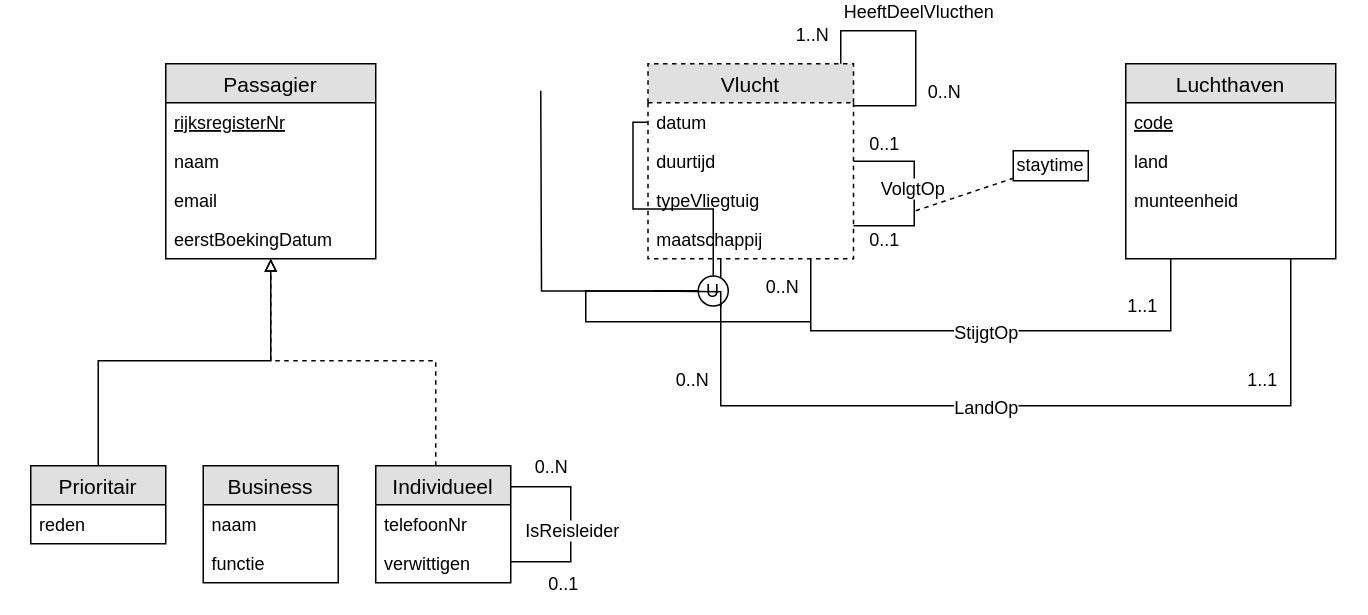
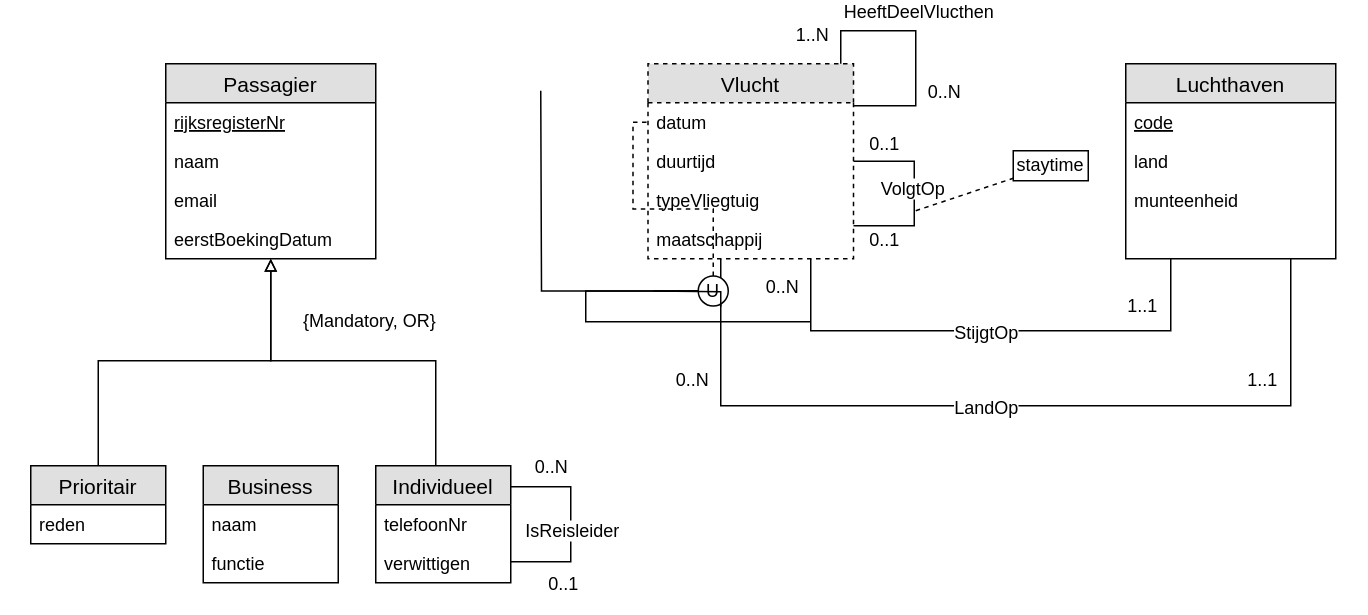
  <mxCell id="0" />
  <mxCell id="1" parent="0" />
  <mxCell id="2" value="Passagier" style="swimlane;fontStyle=0;childLayout=stackLayout;horizontal=1;startSize=26;fillColor=#e0e0e0;horizontalStack=0;resizeParent=1;resizeParentMax=0;resizeLast=0;collapsible=1;marginBottom=0;swimlaneFillColor=#ffffff;align=center;fontSize=14;html=0;" parent="1" vertex="1"><mxGeometry x="110" y="42" width="140" height="130" as="geometry"><mxRectangle x="60" y="147" width="70" height="26" as="alternateBounds" /></mxGeometry></mxCell>
  <mxCell id="3" value="rijksregisterNr" style="text;strokeColor=none;fillColor=none;spacingLeft=4;spacingRight=4;overflow=hidden;rotatable=0;points=[[0,0.5],[1,0.5]];portConstraint=eastwest;fontSize=12;fontStyle=4" parent="2" vertex="1"><mxGeometry y="26" width="140" height="26" as="geometry" /></mxCell>
  <mxCell id="4" value="naam" style="text;strokeColor=none;fillColor=none;spacingLeft=4;spacingRight=4;overflow=hidden;rotatable=0;points=[[0,0.5],[1,0.5]];portConstraint=eastwest;fontSize=12;" parent="2" vertex="1"><mxGeometry y="52" width="140" height="26" as="geometry" /></mxCell>
  <mxCell id="5" value="email" style="text;strokeColor=none;fillColor=none;spacingLeft=4;spacingRight=4;overflow=hidden;rotatable=0;points=[[0,0.5],[1,0.5]];portConstraint=eastwest;fontSize=12;" parent="2" vertex="1"><mxGeometry y="78" width="140" height="26" as="geometry" /></mxCell>
  <mxCell id="6" value="eerstBoekingDatum" style="text;strokeColor=none;fillColor=none;spacingLeft=4;spacingRight=4;overflow=hidden;rotatable=0;points=[[0,0.5],[1,0.5]];portConstraint=eastwest;fontSize=12;" parent="2" vertex="1"><mxGeometry y="104" width="140" height="26" as="geometry" /></mxCell>
  <mxCell id="7" value="Vlucht" style="swimlane;fontStyle=0;childLayout=stackLayout;horizontal=1;startSize=26;fillColor=#e0e0e0;horizontalStack=0;resizeParent=1;resizeParentMax=0;resizeLast=0;collapsible=1;marginBottom=0;swimlaneFillColor=#ffffff;align=center;fontSize=14;html=0;dashed=1;" parent="1" vertex="1"><mxGeometry x="431.5" y="42" width="137" height="130" as="geometry"><mxRectangle x="390" y="147" width="70" height="26" as="alternateBounds" /></mxGeometry></mxCell>
  <mxCell id="8" value="datum" style="text;strokeColor=none;fillColor=none;spacingLeft=4;spacingRight=4;overflow=hidden;rotatable=0;points=[[0,0.5],[1,0.5]];portConstraint=eastwest;fontSize=12;fontStyle=0;rounded=0;verticalAlign=top;" parent="7" vertex="1"><mxGeometry y="26" width="137" height="26" as="geometry" /></mxCell>
  <mxCell id="9" value="duurtijd" style="text;strokeColor=none;fillColor=none;spacingLeft=4;spacingRight=4;overflow=hidden;rotatable=0;points=[[0,0.5],[1,0.5]];portConstraint=eastwest;fontSize=12;" parent="7" vertex="1"><mxGeometry y="52" width="137" height="26" as="geometry" /></mxCell>
  <mxCell id="10" value="typeVliegtuig" style="text;strokeColor=none;fillColor=none;spacingLeft=4;spacingRight=4;overflow=hidden;rotatable=0;points=[[0,0.5],[1,0.5]];portConstraint=eastwest;fontSize=12;" parent="7" vertex="1"><mxGeometry y="78" width="137" height="26" as="geometry" /></mxCell>
  <mxCell id="11" value="maatschappij" style="text;strokeColor=none;fillColor=none;spacingLeft=4;spacingRight=4;overflow=hidden;rotatable=0;points=[[0,0.5],[1,0.5]];portConstraint=eastwest;fontSize=12;" parent="7" vertex="1"><mxGeometry y="104" width="137" height="26" as="geometry" /></mxCell>
  <mxCell id="12" value="" style="endArrow=none;dashed=1;html=1;" parent="1" target="13" edge="1"><mxGeometry width="50" height="50" relative="1" as="geometry"><mxPoint x="610" y="140" as="sourcePoint" /><mxPoint x="880" y="71" as="targetPoint" /></mxGeometry></mxCell>
  <mxCell id="13" value="staytime" style="rounded=0;whiteSpace=wrap;html=1;" parent="1" vertex="1"><mxGeometry x="675" y="100" width="50" height="20" as="geometry" /></mxCell>
  <mxCell id="14" value="Luchthaven" style="swimlane;fontStyle=0;childLayout=stackLayout;horizontal=1;startSize=26;fillColor=#e0e0e0;horizontalStack=0;resizeParent=1;resizeParentMax=0;resizeLast=0;collapsible=1;marginBottom=0;swimlaneFillColor=#ffffff;align=center;fontSize=14;html=0;" parent="1" vertex="1"><mxGeometry x="750" y="42" width="140" height="130" as="geometry"><mxRectangle x="60" y="147" width="70" height="26" as="alternateBounds" /></mxGeometry></mxCell>
  <mxCell id="15" value="code" style="text;strokeColor=none;fillColor=none;spacingLeft=4;spacingRight=4;overflow=hidden;rotatable=0;points=[[0,0.5],[1,0.5]];portConstraint=eastwest;fontSize=12;fontStyle=4" parent="14" vertex="1"><mxGeometry y="26" width="140" height="26" as="geometry" /></mxCell>
  <mxCell id="16" value="land" style="text;strokeColor=none;fillColor=none;spacingLeft=4;spacingRight=4;overflow=hidden;rotatable=0;points=[[0,0.5],[1,0.5]];portConstraint=eastwest;fontSize=12;" parent="14" vertex="1"><mxGeometry y="52" width="140" height="26" as="geometry" /></mxCell>
  <mxCell id="17" value="munteenheid" style="text;strokeColor=none;fillColor=none;spacingLeft=4;spacingRight=4;overflow=hidden;rotatable=0;points=[[0,0.5],[1,0.5]];portConstraint=eastwest;fontSize=12;" parent="14" vertex="1"><mxGeometry y="78" width="140" height="52" as="geometry" /></mxCell>
  <mxCell id="18" value="" style="edgeStyle=orthogonalEdgeStyle;fontSize=12;html=1;endArrow=none;jumpSize=6;strokeWidth=1;endFill=0;rounded=0;jumpStyle=none;" parent="1" source="7" target="14" edge="1"><mxGeometry width="100" height="100" relative="1" as="geometry"><mxPoint x="390" y="229.286" as="sourcePoint" /><mxPoint x="548.5" y="229.286" as="targetPoint" /><Array as="points"><mxPoint x="540" y="220" /><mxPoint x="780" y="220" /></Array></mxGeometry></mxCell>
  <mxCell id="19" value="0..N" style="text;html=1;resizable=0;points=[];align=center;verticalAlign=middle;labelBackgroundColor=#ffffff;" parent="18" vertex="1" connectable="0"><mxGeometry x="-0.884" y="-1" relative="1" as="geometry"><mxPoint x="-19" y="-1" as="offset" /></mxGeometry></mxCell>
  <mxCell id="20" value="1..1" style="text;html=1;resizable=0;points=[];align=center;verticalAlign=middle;labelBackgroundColor=#ffffff;" parent="18" vertex="1" connectable="0"><mxGeometry x="0.83" y="1" relative="1" as="geometry"><mxPoint x="-19" y="2.5" as="offset" /></mxGeometry></mxCell>
  <mxCell id="21" value="StijgtOp" style="text;html=1;resizable=0;points=[];align=center;verticalAlign=bottom;labelBackgroundColor=#ffffff;direction=south;" parent="18" vertex="1" connectable="0"><mxGeometry x="-0.025" y="-2" relative="1" as="geometry"><mxPoint y="7.5" as="offset" /></mxGeometry></mxCell>
  <mxCell id="22" value="" style="edgeStyle=orthogonalEdgeStyle;fontSize=12;html=1;endArrow=none;jumpSize=6;strokeWidth=1;endFill=0;rounded=0;jumpStyle=none;" parent="1" source="7" target="14" edge="1"><mxGeometry width="100" height="100" relative="1" as="geometry"><mxPoint x="509.81" y="-43.5" as="sourcePoint" /><mxPoint x="839.81" y="-43.5" as="targetPoint" /><Array as="points"><mxPoint x="480" y="270" /><mxPoint x="860" y="270" /></Array></mxGeometry></mxCell>
  <mxCell id="23" value="0..N" style="text;html=1;resizable=0;points=[];align=center;verticalAlign=middle;labelBackgroundColor=#ffffff;" parent="22" vertex="1" connectable="0"><mxGeometry x="-0.884" y="-1" relative="1" as="geometry"><mxPoint x="-19" y="47.5" as="offset" /></mxGeometry></mxCell>
  <mxCell id="24" value="1..1" style="text;html=1;resizable=0;points=[];align=center;verticalAlign=middle;labelBackgroundColor=#ffffff;" parent="22" vertex="1" connectable="0"><mxGeometry x="0.83" y="1" relative="1" as="geometry"><mxPoint x="-19" y="31.5" as="offset" /></mxGeometry></mxCell>
  <mxCell id="25" value="LandOp" style="text;html=1;resizable=0;points=[];align=center;verticalAlign=middle;labelBackgroundColor=#ffffff;" parent="22" vertex="1" connectable="0"><mxGeometry x="-0.099" relative="1" as="geometry"><mxPoint x="15" y="1" as="offset" /></mxGeometry></mxCell>
  <mxCell id="26" value="" style="edgeStyle=orthogonalEdgeStyle;fontSize=12;html=1;endArrow=none;jumpSize=6;strokeWidth=1;endFill=0;rounded=0;jumpStyle=none;" parent="1" source="7" target="7" edge="1"><mxGeometry width="100" height="100" relative="1" as="geometry"><mxPoint x="59.471" y="256" as="sourcePoint" /><mxPoint x="390.059" y="256" as="targetPoint" /><Array as="points"><mxPoint x="609" y="107" /><mxPoint x="609" y="150" /></Array></mxGeometry></mxCell>
  <mxCell id="27" value="0..1" style="text;html=1;resizable=0;points=[];align=center;verticalAlign=middle;labelBackgroundColor=#ffffff;" parent="26" vertex="1" connectable="0"><mxGeometry x="-0.884" y="-1" relative="1" as="geometry"><mxPoint x="12.5" y="-13" as="offset" /></mxGeometry></mxCell>
  <mxCell id="28" value="0..1" style="text;html=1;resizable=0;points=[];align=center;verticalAlign=middle;labelBackgroundColor=#ffffff;" parent="26" vertex="1" connectable="0"><mxGeometry x="0.83" y="1" relative="1" as="geometry"><mxPoint x="8.5" y="8" as="offset" /></mxGeometry></mxCell>
  <mxCell id="29" value="VolgtOp" style="text;html=1;resizable=0;points=[];align=center;verticalAlign=bottom;labelBackgroundColor=#ffffff;direction=south;" parent="26" vertex="1" connectable="0"><mxGeometry x="-0.025" y="-2" relative="1" as="geometry"><mxPoint y="7.5" as="offset" /></mxGeometry></mxCell>
  <mxCell id="30" value="U" style="ellipse;whiteSpace=wrap;html=1;aspect=fixed;" parent="1" vertex="1"><mxGeometry x="465" y="183.5" width="20" height="20" as="geometry" /></mxCell>
- <mxCell id="31" value="" style="endArrow=none;html=1;entryX=0;entryY=0.5;entryDx=0;entryDy=0;rounded=0;edgeStyle=orthogonalEdgeStyle;" parent="1" source="30" target="8" edge="1"><mxGeometry width="50" height="50" relative="1" as="geometry"><mxPoint x="330" y="210" as="sourcePoint" /><mxPoint x="360" y="217.5" as="targetPoint" /></mxGeometry></mxCell>
+ <mxCell id="31" value="" style="endArrow=none;html=1;entryX=0;entryY=0.5;entryDx=0;entryDy=0;rounded=0;edgeStyle=orthogonalEdgeStyle;dashed=1;" parent="1" source="30" target="8" edge="1"><mxGeometry width="50" height="50" relative="1" as="geometry"><mxPoint x="330" y="210" as="sourcePoint" /><mxPoint x="360" y="217.5" as="targetPoint" /></mxGeometry></mxCell>
  <mxCell id="32" value="" style="endArrow=none;html=1;rounded=0;edgeStyle=orthogonalEdgeStyle;" parent="1" source="30" edge="1"><mxGeometry width="50" height="50" relative="1" as="geometry"><mxPoint x="400" y="193.5" as="sourcePoint" /><mxPoint x="360" y="60" as="targetPoint" /></mxGeometry></mxCell>
  <mxCell id="33" value="" style="endArrow=none;html=1;rounded=0;edgeStyle=orthogonalEdgeStyle;" parent="1" source="30" edge="1"><mxGeometry width="50" height="50" relative="1" as="geometry"><mxPoint x="390.001" y="203.6" as="sourcePoint" /><mxPoint x="480" y="204" as="targetPoint" /><Array as="points"><mxPoint x="435" y="194" /><mxPoint x="480" y="194" /></Array></mxGeometry></mxCell>
  <mxCell id="34" value="" style="endArrow=none;html=1;rounded=0;edgeStyle=orthogonalEdgeStyle;" parent="1" source="30" edge="1"><mxGeometry width="50" height="50" relative="1" as="geometry"><mxPoint x="409.999" y="203.6" as="sourcePoint" /><mxPoint x="540" y="214" as="targetPoint" /><Array as="points"><mxPoint x="390" y="214" /></Array></mxGeometry></mxCell>
  <mxCell id="35" value="" style="edgeStyle=orthogonalEdgeStyle;fontSize=12;html=1;endArrow=none;jumpSize=6;strokeWidth=1;endFill=0;rounded=0;jumpStyle=none;" parent="1" source="7" target="7" edge="1"><mxGeometry width="100" height="100" relative="1" as="geometry"><mxPoint x="539.5" y="-60" as="sourcePoint" /><mxPoint x="539.5" y="-17" as="targetPoint" /><Array as="points"><mxPoint x="560" y="20" /><mxPoint x="610" y="20" /><mxPoint x="610" y="70" /></Array></mxGeometry></mxCell>
  <mxCell id="36" value="1..N" style="text;html=1;resizable=0;points=[];align=center;verticalAlign=middle;labelBackgroundColor=#ffffff;" parent="35" vertex="1" connectable="0"><mxGeometry x="-0.884" y="-1" relative="1" as="geometry"><mxPoint x="-21" y="-11" as="offset" /></mxGeometry></mxCell>
  <mxCell id="37" value="0..N" style="text;html=1;resizable=0;points=[];align=center;verticalAlign=middle;labelBackgroundColor=#ffffff;" parent="35" vertex="1" connectable="0"><mxGeometry x="0.83" y="1" relative="1" as="geometry"><mxPoint x="46" y="-11" as="offset" /></mxGeometry></mxCell>
  <mxCell id="38" value="HeeftDeelVlucthen" style="text;html=1;resizable=0;points=[];align=center;verticalAlign=bottom;labelBackgroundColor=#ffffff;direction=south;" parent="35" vertex="1" connectable="0"><mxGeometry x="-0.025" y="-2" relative="1" as="geometry"><mxPoint x="3" y="-12" as="offset" /></mxGeometry></mxCell>
  <mxCell id="39" value="Business" style="swimlane;fontStyle=0;childLayout=stackLayout;horizontal=1;startSize=26;fillColor=#e0e0e0;horizontalStack=0;resizeParent=1;resizeParentMax=0;resizeLast=0;collapsible=1;marginBottom=0;swimlaneFillColor=#ffffff;align=center;fontSize=14;html=0;" vertex="1" parent="1"><mxGeometry x="135" y="310" width="90" height="78" as="geometry"><mxRectangle x="60" y="147" width="70" height="26" as="alternateBounds" /></mxGeometry></mxCell>
  <mxCell id="40" value="naam" style="text;strokeColor=none;fillColor=none;spacingLeft=4;spacingRight=4;overflow=hidden;rotatable=0;points=[[0,0.5],[1,0.5]];portConstraint=eastwest;fontSize=12;fontStyle=0" vertex="1" parent="39"><mxGeometry y="26" width="90" height="26" as="geometry" /></mxCell>
  <mxCell id="41" value="functie" style="text;strokeColor=none;fillColor=none;spacingLeft=4;spacingRight=4;overflow=hidden;rotatable=0;points=[[0,0.5],[1,0.5]];portConstraint=eastwest;fontSize=12;fontStyle=0" vertex="1" parent="39"><mxGeometry y="52" width="90" height="26" as="geometry" /></mxCell>
+ <mxCell id="42" value="{Mandatory, OR}" style="text;html=1;resizable=0;points=[];autosize=1;align=left;verticalAlign=top;spacingTop=-4;" vertex="1" parent="1"><mxGeometry x="200" y="203.5" width="100" height="20" as="geometry" /></mxCell>
  <mxCell id="43" value="Prioritair" style="swimlane;fontStyle=0;childLayout=stackLayout;horizontal=1;startSize=26;fillColor=#e0e0e0;horizontalStack=0;resizeParent=1;resizeParentMax=0;resizeLast=0;collapsible=1;marginBottom=0;swimlaneFillColor=#ffffff;align=center;fontSize=14;html=0;" vertex="1" parent="1"><mxGeometry x="20" y="310" width="90" height="52" as="geometry"><mxRectangle x="60" y="147" width="70" height="26" as="alternateBounds" /></mxGeometry></mxCell>
  <mxCell id="44" value="reden" style="text;strokeColor=none;fillColor=none;spacingLeft=4;spacingRight=4;overflow=hidden;rotatable=0;points=[[0,0.5],[1,0.5]];portConstraint=eastwest;fontSize=12;fontStyle=0" vertex="1" parent="43"><mxGeometry y="26" width="90" height="26" as="geometry" /></mxCell>
  <mxCell id="45" value="" style="endArrow=block;html=1;endFill=0;edgeStyle=orthogonalEdgeStyle;rounded=0;" edge="1" parent="1" source="43" target="2"><mxGeometry width="50" height="50" relative="1" as="geometry"><mxPoint x="190" y="320" as="sourcePoint" /><mxPoint x="190" y="182" as="targetPoint" /><Array as="points"><mxPoint x="65" y="240" /><mxPoint x="180" y="240" /></Array></mxGeometry></mxCell>
  <mxCell id="46" value="Individueel" style="swimlane;fontStyle=0;childLayout=stackLayout;horizontal=1;startSize=26;fillColor=#e0e0e0;horizontalStack=0;resizeParent=1;resizeParentMax=0;resizeLast=0;collapsible=1;marginBottom=0;swimlaneFillColor=#ffffff;align=center;fontSize=14;html=0;" vertex="1" parent="1"><mxGeometry x="250" y="310" width="90" height="78" as="geometry"><mxRectangle x="60" y="147" width="70" height="26" as="alternateBounds" /></mxGeometry></mxCell>
  <mxCell id="47" value="telefoonNr" style="text;strokeColor=none;fillColor=none;spacingLeft=4;spacingRight=4;overflow=hidden;rotatable=0;points=[[0,0.5],[1,0.5]];portConstraint=eastwest;fontSize=12;fontStyle=0" vertex="1" parent="46"><mxGeometry y="26" width="90" height="26" as="geometry" /></mxCell>
  <mxCell id="48" value="verwittigen" style="text;strokeColor=none;fillColor=none;spacingLeft=4;spacingRight=4;overflow=hidden;rotatable=0;points=[[0,0.5],[1,0.5]];portConstraint=eastwest;fontSize=12;fontStyle=0" vertex="1" parent="46"><mxGeometry y="52" width="90" height="26" as="geometry" /></mxCell>
  <mxCell id="49" value="" style="edgeStyle=orthogonalEdgeStyle;fontSize=12;html=1;endArrow=none;jumpSize=6;strokeWidth=1;endFill=0;rounded=0;jumpStyle=none;" edge="1" parent="1" source="46" target="46"><mxGeometry width="100" height="100" relative="1" as="geometry"><mxPoint x="490" y="346" as="sourcePoint" /><mxPoint x="498.5" y="374" as="targetPoint" /><Array as="points"><mxPoint x="380" y="324" /><mxPoint x="380" y="374" /></Array></mxGeometry></mxCell>
  <mxCell id="50" value="0..N" style="text;html=1;resizable=0;points=[];align=center;verticalAlign=middle;labelBackgroundColor=#ffffff;" vertex="1" connectable="0" parent="49"><mxGeometry x="-0.884" y="-1" relative="1" as="geometry"><mxPoint x="18.5" y="-15" as="offset" /></mxGeometry></mxCell>
  <mxCell id="51" value="0..1" style="text;html=1;resizable=0;points=[];align=center;verticalAlign=middle;labelBackgroundColor=#ffffff;" vertex="1" connectable="0" parent="49"><mxGeometry x="0.83" y="1" relative="1" as="geometry"><mxPoint x="23" y="13" as="offset" /></mxGeometry></mxCell>
  <mxCell id="52" value="IsReisleider" style="text;html=1;resizable=0;points=[];align=center;verticalAlign=bottom;labelBackgroundColor=#ffffff;direction=south;" vertex="1" connectable="0" parent="49"><mxGeometry x="-0.025" y="-2" relative="1" as="geometry"><mxPoint x="2" y="15" as="offset" /></mxGeometry></mxCell>
- <mxCell id="53" value="" style="endArrow=block;html=1;endFill=0;edgeStyle=orthogonalEdgeStyle;rounded=0;dashed=1;" edge="1" parent="1" source="46" target="2"><mxGeometry width="50" height="50" relative="1" as="geometry"><mxPoint x="190" y="320" as="sourcePoint" /><mxPoint x="190" y="182" as="targetPoint" /><Array as="points"><mxPoint x="290" y="240" /><mxPoint x="180" y="240" /></Array></mxGeometry></mxCell>
+ <mxCell id="53" value="" style="endArrow=block;html=1;endFill=0;edgeStyle=orthogonalEdgeStyle;rounded=0;" edge="1" parent="1" source="46" target="2"><mxGeometry width="50" height="50" relative="1" as="geometry"><mxPoint x="190" y="320" as="sourcePoint" /><mxPoint x="190" y="182" as="targetPoint" /><Array as="points"><mxPoint x="290" y="240" /><mxPoint x="180" y="240" /></Array></mxGeometry></mxCell>
